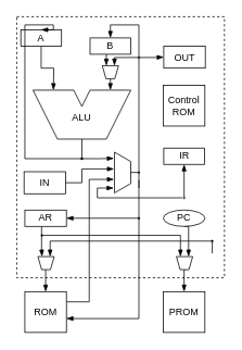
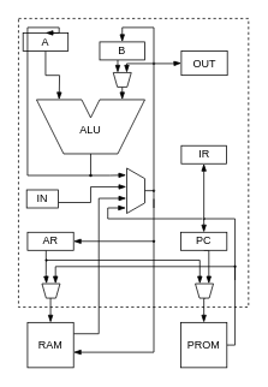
  <mxCell id="0" />
  <mxCell id="1" parent="0" />
  <mxCell id="2" value="" style="rounded=0;whiteSpace=wrap;html=1;fillColor=none;dashed=1;" parent="1" vertex="1"><mxGeometry x="20" y="20" width="255" height="320" as="geometry" /></mxCell>
  <mxCell id="3" style="edgeStyle=orthogonalEdgeStyle;rounded=0;orthogonalLoop=1;jettySize=auto;html=1;endArrow=blockThin;endFill=1;" parent="1" source="4" edge="1"><mxGeometry relative="1" as="geometry"><mxPoint x="65" y="110" as="targetPoint" /></mxGeometry></mxCell>
  <mxCell id="4" value="A" style="rounded=0;whiteSpace=wrap;html=1;" parent="1" vertex="1"><mxGeometry x="25" y="36" width="50" height="20" as="geometry" /></mxCell>
  <mxCell id="5" style="edgeStyle=orthogonalEdgeStyle;rounded=0;orthogonalLoop=1;jettySize=auto;html=1;exitX=0.5;exitY=1;exitDx=0;exitDy=0;entryX=0.5;entryY=0;entryDx=0;entryDy=0;startArrow=none;startFill=0;endArrow=blockThin;endFill=1;" edge="1" parent="1"><mxGeometry relative="1" as="geometry"><mxPoint x="130" y="66" as="sourcePoint" /><mxPoint x="130" y="80" as="targetPoint" /></mxGeometry></mxCell>
  <mxCell id="6" value="B" style="rounded=0;whiteSpace=wrap;html=1;" parent="1" vertex="1"><mxGeometry x="110" y="46" width="50" height="20" as="geometry" /></mxCell>
  <mxCell id="7" value="" style="endArrow=none;html=1;" parent="1" edge="1"><mxGeometry width="50" height="50" relative="1" as="geometry"><mxPoint x="40" y="110" as="sourcePoint" /><mxPoint x="90" y="110" as="targetPoint" /></mxGeometry></mxCell>
  <mxCell id="8" value="" style="endArrow=none;html=1;" parent="1" edge="1"><mxGeometry width="50" height="50" relative="1" as="geometry"><mxPoint x="110" y="110" as="sourcePoint" /><mxPoint x="160" y="110" as="targetPoint" /></mxGeometry></mxCell>
  <mxCell id="9" value="" style="endArrow=none;html=1;" parent="1" edge="1"><mxGeometry width="50" height="50" relative="1" as="geometry"><mxPoint x="100" y="130" as="sourcePoint" /><mxPoint x="110" y="110" as="targetPoint" /></mxGeometry></mxCell>
  <mxCell id="10" value="" style="endArrow=none;html=1;" parent="1" edge="1"><mxGeometry width="50" height="50" relative="1" as="geometry"><mxPoint x="100" y="130" as="sourcePoint" /><mxPoint x="90" y="110" as="targetPoint" /></mxGeometry></mxCell>
  <mxCell id="11" value="" style="endArrow=none;html=1;" parent="1" edge="1"><mxGeometry width="50" height="50" relative="1" as="geometry"><mxPoint x="70" y="170" as="sourcePoint" /><mxPoint x="130" y="170" as="targetPoint" /></mxGeometry></mxCell>
  <mxCell id="12" value="" style="endArrow=none;html=1;" parent="1" edge="1"><mxGeometry width="50" height="50" relative="1" as="geometry"><mxPoint x="40" y="110" as="sourcePoint" /><mxPoint x="70" y="170" as="targetPoint" /></mxGeometry></mxCell>
  <mxCell id="13" value="" style="endArrow=none;html=1;" parent="1" edge="1"><mxGeometry width="50" height="50" relative="1" as="geometry"><mxPoint x="130" y="170" as="sourcePoint" /><mxPoint x="160" y="110" as="targetPoint" /></mxGeometry></mxCell>
  <mxCell id="14" value="ALU" style="text;html=1;strokeColor=none;fillColor=none;align=center;verticalAlign=middle;whiteSpace=wrap;rounded=0;" parent="1" vertex="1"><mxGeometry x="80" y="134" width="40" height="20" as="geometry" /></mxCell>
  <mxCell id="15" style="edgeStyle=orthogonalEdgeStyle;rounded=0;orthogonalLoop=1;jettySize=auto;html=1;endArrow=none;endFill=0;entryX=0.5;entryY=1;entryDx=0;entryDy=0;" parent="1" edge="1" target="33"><mxGeometry relative="1" as="geometry"><mxPoint x="100" y="200" as="targetPoint" /><mxPoint x="100" y="170" as="sourcePoint" /></mxGeometry></mxCell>
  <mxCell id="16" style="edgeStyle=orthogonalEdgeStyle;rounded=0;orthogonalLoop=1;jettySize=auto;html=1;entryX=0.5;entryY=0;entryDx=0;entryDy=0;endArrow=blockThin;endFill=1;" parent="1" target="6" edge="1"><mxGeometry relative="1" as="geometry"><Array as="points"><mxPoint x="170" y="30" /><mxPoint x="135" y="30" /></Array><mxPoint x="170" y="230" as="sourcePoint" /></mxGeometry></mxCell>
  <mxCell id="17" style="edgeStyle=orthogonalEdgeStyle;rounded=0;orthogonalLoop=1;jettySize=auto;html=1;endArrow=blockThin;endFill=1;entryX=0.25;entryY=0;entryDx=0;entryDy=0;" parent="1" target="52" edge="1"><mxGeometry relative="1" as="geometry"><mxPoint x="50.5" y="277" as="sourcePoint" /><mxPoint x="57" y="325" as="targetPoint" /><Array as="points"><mxPoint x="50" y="304" /><mxPoint x="51" y="304" /></Array></mxGeometry></mxCell>
  <mxCell id="18" value="AR" style="rounded=0;whiteSpace=wrap;html=1;" parent="1" vertex="1"><mxGeometry x="30" y="257" width="51" height="20" as="geometry" /></mxCell>
  <mxCell id="19" style="edgeStyle=orthogonalEdgeStyle;rounded=0;orthogonalLoop=1;jettySize=auto;html=1;endArrow=none;endFill=0;startArrow=blockThin;startFill=1;" parent="1" source="21" edge="1"><mxGeometry relative="1" as="geometry"><mxPoint x="170" y="220" as="targetPoint" /><Array as="points"><mxPoint x="170" y="390" /></Array></mxGeometry></mxCell>
  <mxCell id="20" style="edgeStyle=orthogonalEdgeStyle;rounded=0;orthogonalLoop=1;jettySize=auto;html=1;entryX=0.313;entryY=0.98;entryDx=0;entryDy=0;entryPerimeter=0;startArrow=none;startFill=0;endArrow=blockThin;endFill=1;exitX=1;exitY=0.25;exitDx=0;exitDy=0;" edge="1" parent="1" source="21"><mxGeometry relative="1" as="geometry"><mxPoint x="100" y="380" as="sourcePoint" /><mxPoint x="139.4" y="219.35" as="targetPoint" /><Array as="points"><mxPoint x="109" y="370" /><mxPoint x="109" y="219" /></Array></mxGeometry></mxCell>
- <mxCell id="21" value="ROM" style="rounded=0;whiteSpace=wrap;html=1;" parent="1" vertex="1"><mxGeometry x="30" y="357" width="51" height="50" as="geometry" /></mxCell>
+ <mxCell id="21" value="RAM" style="rounded=0;whiteSpace=wrap;html=1;" parent="1" vertex="1"><mxGeometry x="30" y="357" width="51" height="50" as="geometry" /></mxCell>
  <mxCell id="22" style="edgeStyle=orthogonalEdgeStyle;rounded=0;orthogonalLoop=1;jettySize=auto;html=1;exitX=0.5;exitY=1;exitDx=0;exitDy=0;entryX=0.75;entryY=0;entryDx=0;entryDy=0;startArrow=none;startFill=0;endArrow=blockThin;endFill=1;" edge="1" parent="1" source="23" target="54"><mxGeometry relative="1" as="geometry"><Array as="points"><mxPoint x="231" y="277" /></Array></mxGeometry></mxCell>
- <mxCell id="23" value="PC" style="ellipse;whiteSpace=wrap;html=1;" parent="1" vertex="1"><mxGeometry x="200" y="257" width="51" height="20" as="geometry" /></mxCell>
+ <mxCell id="23" value="PC" style="rounded=0;whiteSpace=wrap;html=1;" parent="1" vertex="1"><mxGeometry x="200" y="257" width="51" height="20" as="geometry" /></mxCell>
+ <mxCell id="24" style="edgeStyle=orthogonalEdgeStyle;rounded=0;orthogonalLoop=1;jettySize=auto;html=1;entryX=0.5;entryY=0;entryDx=0;entryDy=0;endArrow=blockThin;endFill=1;" parent="1" source="25" target="23" edge="1"><mxGeometry relative="1" as="geometry"><Array as="points"><mxPoint x="260" y="382" /><mxPoint x="260" y="242" /><mxPoint x="226" y="242" /></Array></mxGeometry></mxCell>
  <mxCell id="25" value="PROM" style="rounded=0;whiteSpace=wrap;html=1;" parent="1" vertex="1"><mxGeometry x="200" y="357" width="51" height="50" as="geometry" /></mxCell>
  <mxCell id="26" value="" style="verticalLabelPosition=middle;verticalAlign=middle;html=1;shape=trapezoid;perimeter=trapezoidPerimeter;whiteSpace=wrap;size=0.23;arcSize=10;flipV=1;labelPosition=center;align=center;rotation=-90;" parent="1" vertex="1"><mxGeometry x="125" y="201" width="50" height="20" as="geometry" /></mxCell>
- <mxCell id="27" value="Control&lt;br&gt;ROM" style="rounded=0;whiteSpace=wrap;html=1;" parent="1" vertex="1"><mxGeometry x="200" y="104" width="51" height="50" as="geometry" /></mxCell>
  <mxCell id="28" style="edgeStyle=orthogonalEdgeStyle;rounded=0;orthogonalLoop=1;jettySize=auto;html=1;exitX=0.5;exitY=1;exitDx=0;exitDy=0;entryX=0.5;entryY=0;entryDx=0;entryDy=0;startArrow=blockThin;startFill=1;endArrow=none;endFill=0;" edge="1" parent="1" source="29" target="35"><mxGeometry relative="1" as="geometry" /></mxCell>
- <mxCell id="29" value="IR" style="rounded=0;whiteSpace=wrap;html=1;" parent="1" vertex="1"><mxGeometry x="200.5" y="181" width="50" height="20" as="geometry" /></mxCell>
+ <mxCell id="29" value="IR" style="rounded=0;whiteSpace=wrap;html=1;" parent="1" vertex="1"><mxGeometry x="200.5" y="161" width="50" height="20" as="geometry" /></mxCell>
  <mxCell id="30" style="edgeStyle=orthogonalEdgeStyle;rounded=0;orthogonalLoop=1;jettySize=auto;html=1;endArrow=none;endFill=0;exitX=0.547;exitY=-0.056;exitDx=0;exitDy=0;exitPerimeter=0;" parent="1" edge="1"><mxGeometry relative="1" as="geometry"><mxPoint x="170" y="210" as="targetPoint" /><mxPoint x="160.12" y="210.88" as="sourcePoint" /></mxGeometry></mxCell>
  <mxCell id="31" style="edgeStyle=orthogonalEdgeStyle;rounded=0;orthogonalLoop=1;jettySize=auto;html=1;entryX=0.847;entryY=1.035;entryDx=0;entryDy=0;entryPerimeter=0;startArrow=none;startFill=0;endArrow=blockThin;endFill=1;" edge="1" parent="1" source="33" target="26"><mxGeometry relative="1" as="geometry" /></mxCell>
  <mxCell id="32" style="edgeStyle=orthogonalEdgeStyle;rounded=0;orthogonalLoop=1;jettySize=auto;html=1;startArrow=none;startFill=0;endArrow=blockThin;endFill=1;entryX=0.5;entryY=0;entryDx=0;entryDy=0;" edge="1" parent="1" source="33" target="4"><mxGeometry relative="1" as="geometry"><mxPoint x="70" y="180" as="targetPoint" /><Array as="points"><mxPoint x="30" y="194" /><mxPoint x="30" y="30" /><mxPoint x="65" y="30" /></Array></mxGeometry></mxCell>
  <mxCell id="33" value="" style="ellipse;whiteSpace=wrap;html=1;fillColor=#000000;" parent="1" vertex="1"><mxGeometry x="98.5" y="193" width="3" height="2" as="geometry" /></mxCell>
  <mxCell id="34" style="edgeStyle=orthogonalEdgeStyle;rounded=0;orthogonalLoop=1;jettySize=auto;html=1;entryX=0.12;entryY=1;entryDx=0;entryDy=0;entryPerimeter=0;startArrow=none;startFill=0;endArrow=blockThin;endFill=1;" edge="1" parent="1"><mxGeometry relative="1" as="geometry"><mxPoint x="223.5" y="242" as="sourcePoint" /><mxPoint x="139" y="230" as="targetPoint" /><Array as="points"><mxPoint x="119" y="242" /><mxPoint x="119" y="230" /></Array></mxGeometry></mxCell>
  <mxCell id="35" value="" style="ellipse;whiteSpace=wrap;html=1;fillColor=none;" parent="1" vertex="1"><mxGeometry x="224.5" y="241" width="2" height="2" as="geometry" /></mxCell>
  <mxCell id="36" style="edgeStyle=orthogonalEdgeStyle;rounded=0;orthogonalLoop=1;jettySize=auto;html=1;startArrow=none;startFill=0;endArrow=blockThin;endFill=1;entryX=1;entryY=0.5;entryDx=0;entryDy=0;" edge="1" parent="1" source="37" target="18"><mxGeometry relative="1" as="geometry"><mxPoint x="140" y="275" as="targetPoint" /></mxGeometry></mxCell>
  <mxCell id="37" value="" style="ellipse;whiteSpace=wrap;html=1;fillColor=#000000;" parent="1" vertex="1"><mxGeometry x="169" y="266" width="2" height="2" as="geometry" /></mxCell>
  <mxCell id="38" style="edgeStyle=orthogonalEdgeStyle;rounded=0;orthogonalLoop=1;jettySize=auto;html=1;entryX=0.75;entryY=0;entryDx=0;entryDy=0;startArrow=none;startFill=0;endArrow=blockThin;endFill=1;" edge="1" parent="1" source="40" target="43"><mxGeometry relative="1" as="geometry"><Array as="points"><mxPoint x="140" y="70" /></Array></mxGeometry></mxCell>
  <mxCell id="39" style="edgeStyle=orthogonalEdgeStyle;rounded=0;orthogonalLoop=1;jettySize=auto;html=1;startArrow=none;startFill=0;endArrow=blockThin;endFill=1;" edge="1" parent="1" source="40" target="46"><mxGeometry relative="1" as="geometry" /></mxCell>
  <mxCell id="40" value="" style="ellipse;whiteSpace=wrap;html=1;fillColor=none;" parent="1" vertex="1"><mxGeometry x="169" y="69" width="2" height="2" as="geometry" /></mxCell>
  <mxCell id="41" value="" style="ellipse;whiteSpace=wrap;html=1;fillColor=none;" parent="1" vertex="1"><mxGeometry x="169" y="210" width="2" height="2" as="geometry" /></mxCell>
  <mxCell id="42" style="edgeStyle=orthogonalEdgeStyle;rounded=0;orthogonalLoop=1;jettySize=auto;html=1;exitX=0.5;exitY=1;exitDx=0;exitDy=0;startArrow=none;startFill=0;endArrow=blockThin;endFill=1;" edge="1" parent="1" source="43"><mxGeometry relative="1" as="geometry"><mxPoint x="135" y="110" as="targetPoint" /></mxGeometry></mxCell>
  <mxCell id="43" value="" style="verticalLabelPosition=middle;verticalAlign=middle;html=1;shape=trapezoid;perimeter=trapezoidPerimeter;whiteSpace=wrap;size=0.23;arcSize=10;flipV=1;labelPosition=center;align=center;rotation=0;" vertex="1" parent="1"><mxGeometry x="125" y="80" width="20" height="16" as="geometry" /></mxCell>
  <mxCell id="44" style="edgeStyle=orthogonalEdgeStyle;rounded=0;orthogonalLoop=1;jettySize=auto;html=1;entryX=0.588;entryY=1.029;entryDx=0;entryDy=0;entryPerimeter=0;startArrow=none;startFill=0;endArrow=blockThin;endFill=1;" edge="1" parent="1" source="45" target="26"><mxGeometry relative="1" as="geometry"><Array as="points"><mxPoint x="100" y="224" /><mxPoint x="100" y="207" /></Array></mxGeometry></mxCell>
- <mxCell id="45" value="IN" style="rounded=0;whiteSpace=wrap;html=1;" vertex="1" parent="1"><mxGeometry x="29" y="210" width="51" height="27" as="geometry" /></mxCell>
+ <mxCell id="45" value="IN" style="rounded=0;whiteSpace=wrap;html=1;" vertex="1" parent="1"><mxGeometry x="29" y="210" width="35" height="20" as="geometry" /></mxCell>
  <mxCell id="46" value="OUT" style="rounded=0;whiteSpace=wrap;html=1;" vertex="1" parent="1"><mxGeometry x="200.5" y="56" width="51" height="27" as="geometry" /></mxCell>
  <mxCell id="47" style="edgeStyle=orthogonalEdgeStyle;rounded=0;orthogonalLoop=1;jettySize=auto;html=1;entryX=0.25;entryY=0;entryDx=0;entryDy=0;startArrow=none;startFill=0;endArrow=blockThin;endFill=1;" edge="1" parent="1" source="48" target="54"><mxGeometry relative="1" as="geometry" /></mxCell>
  <mxCell id="48" value="" style="ellipse;whiteSpace=wrap;html=1;fillColor=#000000;" vertex="1" parent="1"><mxGeometry x="50" y="287" width="2" height="2" as="geometry" /></mxCell>
  <mxCell id="49" style="edgeStyle=orthogonalEdgeStyle;rounded=0;orthogonalLoop=1;jettySize=auto;html=1;entryX=0.75;entryY=0;entryDx=0;entryDy=0;startArrow=none;startFill=0;endArrow=blockThin;endFill=1;" edge="1" parent="1" target="52"><mxGeometry relative="1" as="geometry"><mxPoint x="260" y="310" as="sourcePoint" /><Array as="points"><mxPoint x="260" y="295" /><mxPoint x="61" y="295" /></Array></mxGeometry></mxCell>
  <mxCell id="50" value="" style="ellipse;whiteSpace=wrap;html=1;fillColor=#000000;" vertex="1" parent="1"><mxGeometry x="259" y="294" width="2" height="2" as="geometry" /></mxCell>
  <mxCell id="51" style="edgeStyle=orthogonalEdgeStyle;rounded=0;orthogonalLoop=1;jettySize=auto;html=1;entryX=0.5;entryY=0;entryDx=0;entryDy=0;startArrow=none;startFill=0;endArrow=blockThin;endFill=1;" edge="1" parent="1"><mxGeometry relative="1" as="geometry"><mxPoint x="56" y="330" as="sourcePoint" /><mxPoint x="55.5" y="357" as="targetPoint" /><Array as="points"><mxPoint x="56" y="357" /></Array></mxGeometry></mxCell>
  <mxCell id="52" value="" style="verticalLabelPosition=middle;verticalAlign=middle;html=1;shape=trapezoid;perimeter=trapezoidPerimeter;whiteSpace=wrap;size=0.23;arcSize=10;flipV=1;labelPosition=center;align=center;rotation=0;" vertex="1" parent="1"><mxGeometry x="46" y="314" width="20" height="16" as="geometry" /></mxCell>
  <mxCell id="53" style="edgeStyle=orthogonalEdgeStyle;rounded=0;orthogonalLoop=1;jettySize=auto;html=1;startArrow=none;startFill=0;endArrow=blockThin;endFill=1;exitX=0.528;exitY=-0.031;exitDx=0;exitDy=0;exitPerimeter=0;entryX=0.5;entryY=0;entryDx=0;entryDy=0;" edge="1" parent="1" source="54" target="25"><mxGeometry relative="1" as="geometry"><mxPoint x="300" y="338" as="targetPoint" /><mxPoint x="270" y="338" as="sourcePoint" /></mxGeometry></mxCell>
  <mxCell id="54" value="" style="verticalLabelPosition=middle;verticalAlign=middle;html=1;shape=trapezoid;perimeter=trapezoidPerimeter;whiteSpace=wrap;size=0.23;arcSize=10;flipV=1;labelPosition=center;align=center;rotation=0;" vertex="1" parent="1"><mxGeometry x="216" y="314" width="20" height="16" as="geometry" /></mxCell>
